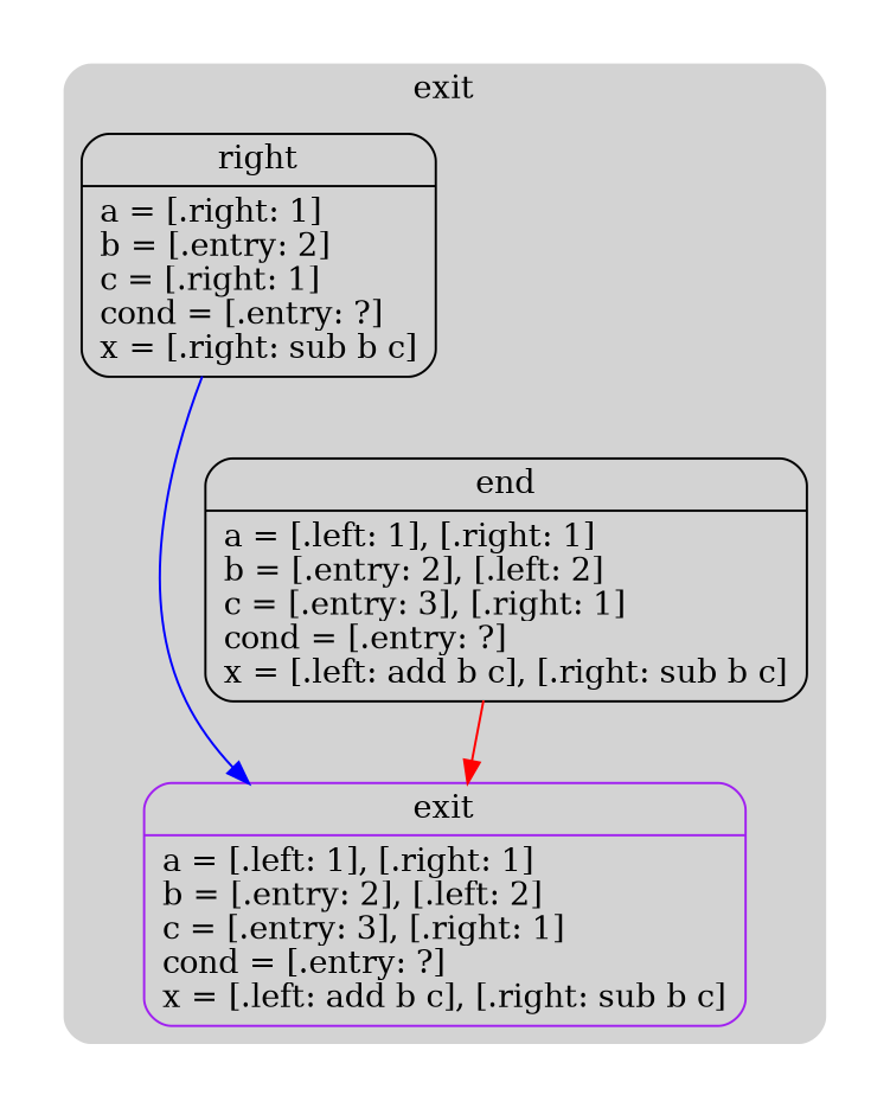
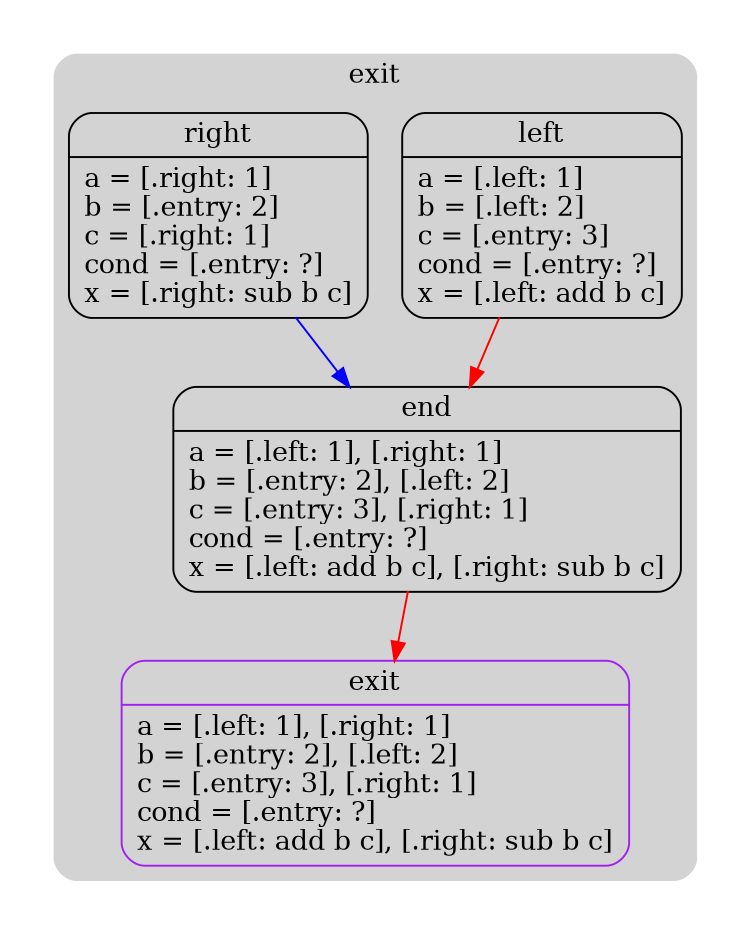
  digraph {
    compound=true
    node [color=black shape=Mrecord]
    edge [color=red]
+   n1 [label="{left|a = [.left: 1]\lb = [.left: 2]\lc = [.entry: 3]\lcond = [.entry: ?]\lx = [.left: add b c]\l}"]
    n2 [label="{right|a = [.right: 1]\lb = [.entry: 2]\lc = [.right: 1]\lcond = [.entry: ?]\lx = [.right: sub b c]\l}"]
    n3 [label="{end|a = [.left: 1], [.right: 1]\lb = [.entry: 2], [.left: 2]\lc = [.entry: 3], [.right: 1]\lcond = [.entry: ?]\lx = [.left: add b c], [.right: sub b c]\l}"]
    n4 [color=purple label="{exit|a = [.left: 1], [.right: 1]\lb = [.entry: 2], [.left: 2]\lc = [.entry: 3], [.right: 1]\lcond = [.entry: ?]\lx = [.left: add b c], [.right: sub b c]\l}"]
    subgraph cluster_1 {
      peripheries=0
      subgraph cluster_2 {
        peripheries=0
        subgraph cluster_3 {
          bgcolor=lightgray
          color=darkgray
          label=exit
          peripheries=0
          style=rounded
+         n1
          n2
          n3
          n4
        }
      }
    }
-   n2 -> n4 [color=blue]
+   n1 -> n3
+   n2 -> n3 [color=blue]
    n3 -> n4
  }
